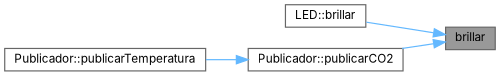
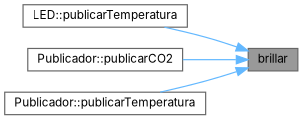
  digraph {
    fontname=Inter
    rankdir=RL
    node [color=grey40 fillcolor=white fontname=Inter fontsize=10 shape=box style=filled]
    edge [color=steelblue1 dir=back fontname=Inter fontsize=10 labelfontname=Helvetica labelfontsize=10 style=solid]
    n1 [color=gray40 fillcolor=grey60 fontcolor=black height=0.2 label=brillar width=0.4]
-   n2 [height=0.2 label="LED::brillar" width=0.4]
+   n2 [height=0.2 label="LED::publicarTemperatura" width=0.4]
    n3 [height=0.2 label="Publicador::publicarCO2" width=0.4]
    n4 [height=0.2 label="Publicador::publicarTemperatura" width=0.4]
    n1 -> n2
    n1 -> n3
-   n3 -> n4
+   n1 -> n4
  }
